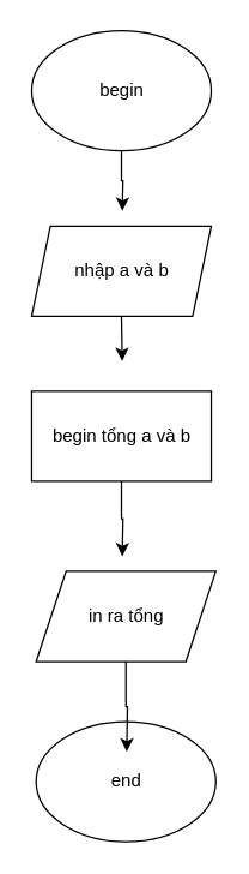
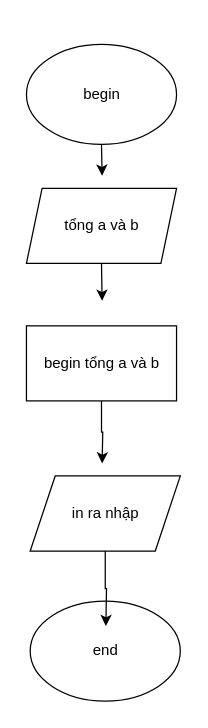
  <mxCell id="0" />
  <mxCell id="1" parent="0" />
  <mxCell id="2" style="edgeStyle=orthogonalEdgeStyle;rounded=0;orthogonalLoop=1;jettySize=auto;html=1;exitX=0.5;exitY=1;exitDx=0;exitDy=0;" edge="1" parent="1" source="3"><mxGeometry relative="1" as="geometry"><mxPoint x="81" y="140" as="targetPoint" /></mxGeometry></mxCell>
- <mxCell id="3" value="begin" style="ellipse;whiteSpace=wrap;html=1;" vertex="1" parent="1"><mxGeometry x="20.5" y="20" width="120" height="80" as="geometry" /></mxCell>
+ <mxCell id="3" value="begin" style="ellipse;whiteSpace=wrap;html=1;" vertex="1" parent="1"><mxGeometry x="20.5" y="35" width="120" height="80" as="geometry" /></mxCell>
  <mxCell id="4" style="edgeStyle=orthogonalEdgeStyle;rounded=0;orthogonalLoop=1;jettySize=auto;html=1;exitX=0.5;exitY=1;exitDx=0;exitDy=0;" edge="1" parent="1" source="5"><mxGeometry relative="1" as="geometry"><mxPoint x="81" y="240" as="targetPoint" /></mxGeometry></mxCell>
- <mxCell id="5" value="&lt;div&gt;nhập a và b&lt;/div&gt;" style="shape=parallelogram;perimeter=parallelogramPerimeter;whiteSpace=wrap;html=1;fixedSize=1;size=12.5;" vertex="1" parent="1"><mxGeometry x="20.5" y="150" width="120" height="60" as="geometry" /></mxCell>
+ <mxCell id="5" value="&lt;div&gt;tổng a và b&lt;/div&gt;" style="shape=parallelogram;perimeter=parallelogramPerimeter;whiteSpace=wrap;html=1;fixedSize=1;size=12.5;" vertex="1" parent="1"><mxGeometry x="20.5" y="150" width="120" height="60" as="geometry" /></mxCell>
  <mxCell id="6" value="end" style="ellipse;whiteSpace=wrap;html=1;" vertex="1" parent="1"><mxGeometry x="23.5" y="480" width="120" height="80" as="geometry" /></mxCell>
  <mxCell id="7" style="edgeStyle=orthogonalEdgeStyle;rounded=0;orthogonalLoop=1;jettySize=auto;html=1;exitX=0.5;exitY=1;exitDx=0;exitDy=0;" edge="1" parent="1" source="8"><mxGeometry relative="1" as="geometry"><mxPoint x="81" y="370" as="targetPoint" /></mxGeometry></mxCell>
  <mxCell id="8" value="begin tổng a và b" style="rounded=0;whiteSpace=wrap;html=1;" vertex="1" parent="1"><mxGeometry x="20.5" y="260" width="120" height="60" as="geometry" /></mxCell>
  <mxCell id="9" style="edgeStyle=orthogonalEdgeStyle;rounded=0;orthogonalLoop=1;jettySize=auto;html=1;exitX=0.5;exitY=1;exitDx=0;exitDy=0;" edge="1" parent="1" source="10"><mxGeometry relative="1" as="geometry"><mxPoint x="84" y="500" as="targetPoint" /></mxGeometry></mxCell>
- <mxCell id="10" value="in ra tổng" style="shape=parallelogram;perimeter=parallelogramPerimeter;whiteSpace=wrap;html=1;fixedSize=1;" vertex="1" parent="1"><mxGeometry x="23.5" y="380" width="120" height="60" as="geometry" /></mxCell>
+ <mxCell id="10" value="in ra nhập" style="shape=parallelogram;perimeter=parallelogramPerimeter;whiteSpace=wrap;html=1;fixedSize=1;" vertex="1" parent="1"><mxGeometry x="23.5" y="380" width="120" height="60" as="geometry" /></mxCell>
